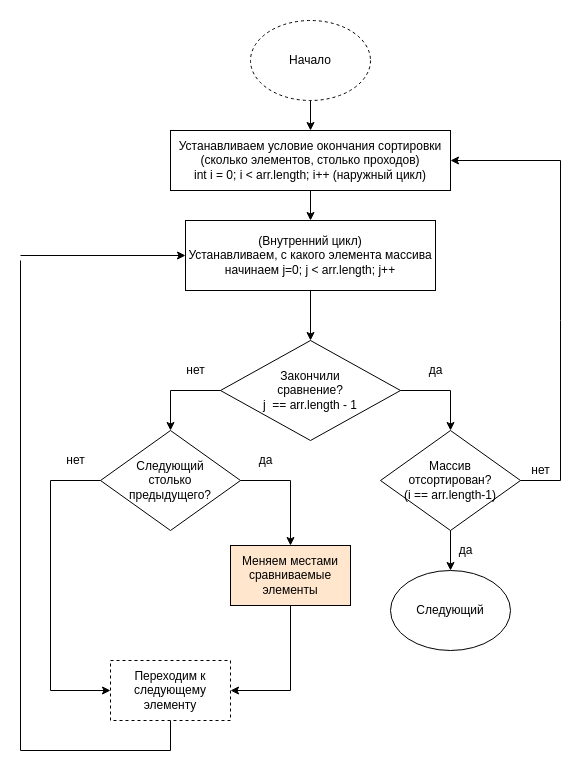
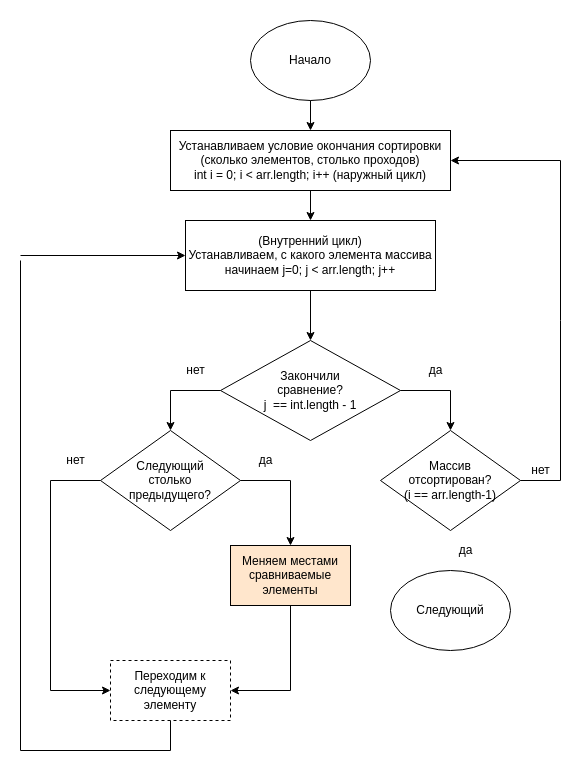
  <mxCell id="0" />
  <mxCell id="1" parent="0" />
- <mxCell id="2" value="Начало" style="ellipse;whiteSpace=wrap;html=1;dashed=1;" vertex="1" parent="1"><mxGeometry x="250" y="20" width="120" height="80" as="geometry" /></mxCell>
+ <mxCell id="2" value="Начало" style="ellipse;whiteSpace=wrap;html=1;" vertex="1" parent="1"><mxGeometry x="250" y="20" width="120" height="80" as="geometry" /></mxCell>
  <mxCell id="3" value="&lt;span&gt;Устанавливаем условие окончания сортировки (сколько элементов, столько проходов)&lt;br&gt;int i = 0; i &amp;lt; arr.length; i++ (наружный цикл)&lt;/span&gt;" style="rounded=0;whiteSpace=wrap;html=1;" vertex="1" parent="1"><mxGeometry x="170" y="130" width="280" height="60" as="geometry" /></mxCell>
  <mxCell id="4" value="(Внутренний цикл)&lt;br&gt;Устанавливаем, с какого элемента массива начинаем j=0; j &amp;lt; arr.length; j++" style="rounded=0;whiteSpace=wrap;html=1;" vertex="1" parent="1"><mxGeometry x="185" y="220" width="250" height="70" as="geometry" /></mxCell>
- <mxCell id="5" value="Закончили&lt;br&gt;сравнение?&lt;br&gt;j&amp;nbsp; == arr.length - 1" style="rhombus;whiteSpace=wrap;html=1;" vertex="1" parent="1"><mxGeometry x="220" y="340" width="180" height="100" as="geometry" /></mxCell>
+ <mxCell id="5" value="Закончили&lt;br&gt;сравнение?&lt;br&gt;j&amp;nbsp; == int.length - 1" style="rhombus;whiteSpace=wrap;html=1;" vertex="1" parent="1"><mxGeometry x="220" y="340" width="180" height="100" as="geometry" /></mxCell>
  <mxCell id="6" value="Массив&lt;br&gt;отсортирован?&lt;br&gt;(i == arr.length-1)" style="rhombus;whiteSpace=wrap;html=1;" vertex="1" parent="1"><mxGeometry x="380" y="430" width="140" height="100" as="geometry" /></mxCell>
  <mxCell id="7" value="Следующий&lt;br&gt;столько&lt;br&gt;предыдущего?" style="rhombus;whiteSpace=wrap;html=1;" vertex="1" parent="1"><mxGeometry x="100" y="430" width="140" height="100" as="geometry" /></mxCell>
  <mxCell id="8" value="Переходим к следующему элементу" style="rounded=0;whiteSpace=wrap;html=1;dashed=1;" vertex="1" parent="1"><mxGeometry x="110" y="660" width="120" height="60" as="geometry" /></mxCell>
  <mxCell id="9" value="Следующий" style="ellipse;whiteSpace=wrap;html=1;" vertex="1" parent="1"><mxGeometry x="390" y="570" width="120" height="80" as="geometry" /></mxCell>
  <mxCell id="10" value="" style="endArrow=none;html=1;rounded=0;exitX=1;exitY=0.5;exitDx=0;exitDy=0;" edge="1" parent="1" source="5"><mxGeometry width="50" height="50" relative="1" as="geometry"><mxPoint x="330" y="300" as="sourcePoint" /><mxPoint x="450" y="390" as="targetPoint" /></mxGeometry></mxCell>
  <mxCell id="11" value="" style="endArrow=none;html=1;rounded=0;entryX=0;entryY=0.5;entryDx=0;entryDy=0;" edge="1" parent="1" target="5"><mxGeometry width="50" height="50" relative="1" as="geometry"><mxPoint x="170" y="390" as="sourcePoint" /><mxPoint x="380" y="250" as="targetPoint" /></mxGeometry></mxCell>
  <mxCell id="12" value="" style="endArrow=classic;html=1;rounded=0;entryX=0.5;entryY=0;entryDx=0;entryDy=0;" edge="1" parent="1" target="7"><mxGeometry width="50" height="50" relative="1" as="geometry"><mxPoint x="170" y="390" as="sourcePoint" /><mxPoint x="250" y="430" as="targetPoint" /></mxGeometry></mxCell>
  <mxCell id="13" value="" style="endArrow=classic;html=1;rounded=0;exitX=0.5;exitY=1;exitDx=0;exitDy=0;entryX=0.5;entryY=0;entryDx=0;entryDy=0;" edge="1" parent="1" source="3" target="4"><mxGeometry width="50" height="50" relative="1" as="geometry"><mxPoint x="315" y="280" as="sourcePoint" /><mxPoint x="365" y="230" as="targetPoint" /></mxGeometry></mxCell>
  <mxCell id="14" value="" style="endArrow=classic;html=1;rounded=0;exitX=0.5;exitY=1;exitDx=0;exitDy=0;entryX=0.5;entryY=0;entryDx=0;entryDy=0;" edge="1" parent="1" source="2" target="3"><mxGeometry width="50" height="50" relative="1" as="geometry"><mxPoint x="330" y="270" as="sourcePoint" /><mxPoint x="380" y="220" as="targetPoint" /></mxGeometry></mxCell>
  <mxCell id="15" value="" style="endArrow=classic;html=1;rounded=0;entryX=0.5;entryY=0;entryDx=0;entryDy=0;exitX=0.5;exitY=1;exitDx=0;exitDy=0;" edge="1" parent="1" source="4" target="5"><mxGeometry width="50" height="50" relative="1" as="geometry"><mxPoint x="330" y="280" as="sourcePoint" /><mxPoint x="380" y="230" as="targetPoint" /></mxGeometry></mxCell>
  <mxCell id="16" value="" style="endArrow=classic;html=1;rounded=0;entryX=0.5;entryY=0;entryDx=0;entryDy=0;" edge="1" parent="1" target="6"><mxGeometry width="50" height="50" relative="1" as="geometry"><mxPoint x="450" y="390" as="sourcePoint" /><mxPoint x="380" y="250" as="targetPoint" /></mxGeometry></mxCell>
  <mxCell id="17" value="да" style="text;html=1;align=center;verticalAlign=middle;resizable=0;points=[];autosize=1;strokeColor=none;fillColor=none;" vertex="1" parent="1"><mxGeometry x="420" y="360" width="30" height="20" as="geometry" /></mxCell>
  <mxCell id="18" value="нет" style="text;html=1;align=center;verticalAlign=middle;resizable=0;points=[];autosize=1;strokeColor=none;fillColor=none;" vertex="1" parent="1"><mxGeometry x="180" y="360" width="30" height="20" as="geometry" /></mxCell>
  <mxCell id="19" value="" style="endArrow=none;html=1;rounded=0;exitX=1;exitY=0.5;exitDx=0;exitDy=0;" edge="1" parent="1" source="7"><mxGeometry width="50" height="50" relative="1" as="geometry"><mxPoint x="240" y="460" as="sourcePoint" /><mxPoint x="290" y="480" as="targetPoint" /></mxGeometry></mxCell>
  <mxCell id="20" value="" style="endArrow=classic;html=1;rounded=0;entryX=0.5;entryY=0;entryDx=0;entryDy=0;" edge="1" parent="1" target="32"><mxGeometry width="50" height="50" relative="1" as="geometry"><mxPoint x="290" y="480" as="sourcePoint" /><mxPoint x="294" y="555" as="targetPoint" /></mxGeometry></mxCell>
  <mxCell id="21" value="" style="endArrow=none;html=1;rounded=0;exitX=0;exitY=0.5;exitDx=0;exitDy=0;" edge="1" parent="1" source="7"><mxGeometry width="50" height="50" relative="1" as="geometry"><mxPoint x="240" y="460" as="sourcePoint" /><mxPoint x="50" y="480" as="targetPoint" /></mxGeometry></mxCell>
  <mxCell id="22" value="" style="endArrow=none;html=1;rounded=0;" edge="1" parent="1"><mxGeometry width="50" height="50" relative="1" as="geometry"><mxPoint x="50" y="480" as="sourcePoint" /><mxPoint x="50" y="690" as="targetPoint" /></mxGeometry></mxCell>
  <mxCell id="23" value="" style="endArrow=classic;html=1;rounded=0;entryX=0;entryY=0.5;entryDx=0;entryDy=0;" edge="1" parent="1" target="8"><mxGeometry width="50" height="50" relative="1" as="geometry"><mxPoint x="50" y="690" as="sourcePoint" /><mxPoint x="260" y="410" as="targetPoint" /></mxGeometry></mxCell>
  <mxCell id="24" value="" style="endArrow=none;html=1;rounded=0;exitX=0.5;exitY=1;exitDx=0;exitDy=0;" edge="1" parent="1" source="32"><mxGeometry width="50" height="50" relative="1" as="geometry"><mxPoint x="267.5" y="620" as="sourcePoint" /><mxPoint x="290" y="690" as="targetPoint" /></mxGeometry></mxCell>
  <mxCell id="25" value="" style="endArrow=classic;html=1;rounded=0;entryX=1;entryY=0.5;entryDx=0;entryDy=0;" edge="1" parent="1" target="8"><mxGeometry width="50" height="50" relative="1" as="geometry"><mxPoint x="290" y="690" as="sourcePoint" /><mxPoint x="260" y="510" as="targetPoint" /></mxGeometry></mxCell>
  <mxCell id="26" value="да" style="text;html=1;align=center;verticalAlign=middle;resizable=0;points=[];autosize=1;strokeColor=none;fillColor=none;" vertex="1" parent="1"><mxGeometry x="250" y="450" width="30" height="20" as="geometry" /></mxCell>
  <mxCell id="27" value="нет" style="text;html=1;align=center;verticalAlign=middle;resizable=0;points=[];autosize=1;strokeColor=none;fillColor=none;" vertex="1" parent="1"><mxGeometry x="60" y="450" width="30" height="20" as="geometry" /></mxCell>
  <mxCell id="28" value="" style="endArrow=none;html=1;rounded=0;exitX=0.5;exitY=1;exitDx=0;exitDy=0;" edge="1" parent="1" source="8"><mxGeometry width="50" height="50" relative="1" as="geometry"><mxPoint x="260" y="480" as="sourcePoint" /><mxPoint x="170" y="750" as="targetPoint" /></mxGeometry></mxCell>
  <mxCell id="29" value="" style="endArrow=none;html=1;rounded=0;" edge="1" parent="1"><mxGeometry width="50" height="50" relative="1" as="geometry"><mxPoint x="170" y="750" as="sourcePoint" /><mxPoint x="20" y="750" as="targetPoint" /></mxGeometry></mxCell>
  <mxCell id="30" value="" style="endArrow=none;html=1;rounded=0;" edge="1" parent="1"><mxGeometry width="50" height="50" relative="1" as="geometry"><mxPoint x="20" y="750" as="sourcePoint" /><mxPoint x="20" y="260" as="targetPoint" /></mxGeometry></mxCell>
  <mxCell id="31" value="" style="endArrow=classic;html=1;rounded=0;entryX=0;entryY=0.5;entryDx=0;entryDy=0;" edge="1" parent="1" target="4"><mxGeometry width="50" height="50" relative="1" as="geometry"><mxPoint x="20" y="255" as="sourcePoint" /><mxPoint x="310" y="310" as="targetPoint" /></mxGeometry></mxCell>
  <mxCell id="32" value="&lt;span&gt;Меняем местами сравниваемые элементы&lt;/span&gt;" style="rounded=0;whiteSpace=wrap;html=1;fillColor=#ffe6cc;" vertex="1" parent="1"><mxGeometry x="230" y="545" width="120" height="60" as="geometry" /></mxCell>
- <mxCell id="33" value="" style="endArrow=classic;html=1;rounded=0;exitX=0.5;exitY=1;exitDx=0;exitDy=0;entryX=0.5;entryY=0;entryDx=0;entryDy=0;" edge="1" parent="1" source="6" target="9"><mxGeometry width="50" height="50" relative="1" as="geometry"><mxPoint x="570" y="420" as="sourcePoint" /><mxPoint x="620" y="370" as="targetPoint" /></mxGeometry></mxCell>
  <mxCell id="34" value="" style="endArrow=none;html=1;rounded=0;exitX=1;exitY=0.5;exitDx=0;exitDy=0;" edge="1" parent="1" source="6"><mxGeometry width="50" height="50" relative="1" as="geometry"><mxPoint x="570" y="420" as="sourcePoint" /><mxPoint x="560" y="480" as="targetPoint" /></mxGeometry></mxCell>
  <mxCell id="35" value="" style="endArrow=none;html=1;rounded=0;" edge="1" parent="1"><mxGeometry width="50" height="50" relative="1" as="geometry"><mxPoint x="560" y="480" as="sourcePoint" /><mxPoint x="560" y="160" as="targetPoint" /><Array as="points"><mxPoint x="560" y="320" /></Array></mxGeometry></mxCell>
  <mxCell id="36" value="" style="endArrow=classic;html=1;rounded=0;" edge="1" parent="1"><mxGeometry width="50" height="50" relative="1" as="geometry"><mxPoint x="560" y="160" as="sourcePoint" /><mxPoint x="450" y="160" as="targetPoint" /></mxGeometry></mxCell>
  <mxCell id="37" value="нет" style="text;html=1;align=center;verticalAlign=middle;resizable=0;points=[];autosize=1;strokeColor=none;fillColor=none;" vertex="1" parent="1"><mxGeometry x="525" y="460" width="30" height="20" as="geometry" /></mxCell>
  <mxCell id="38" value="да" style="text;html=1;align=center;verticalAlign=middle;resizable=0;points=[];autosize=1;strokeColor=none;fillColor=none;" vertex="1" parent="1"><mxGeometry x="450" y="540" width="30" height="20" as="geometry" /></mxCell>
